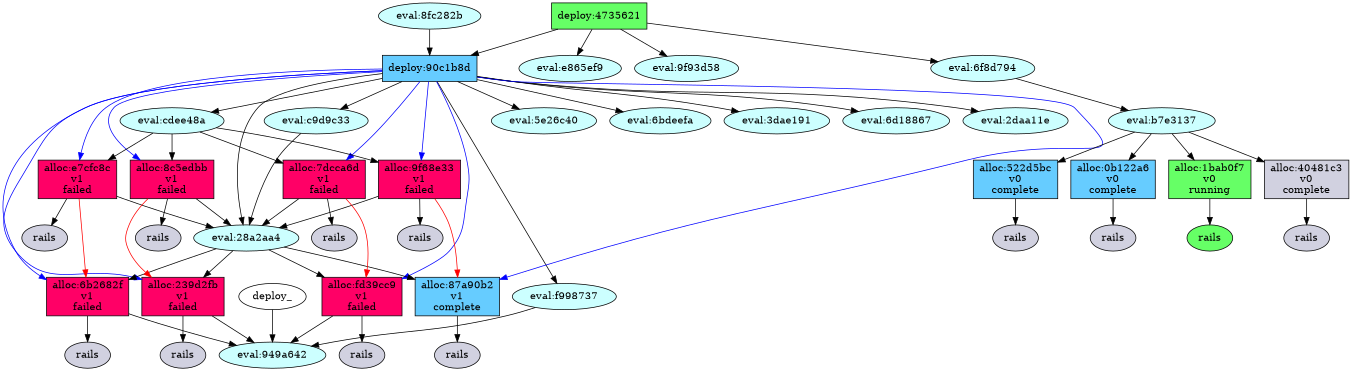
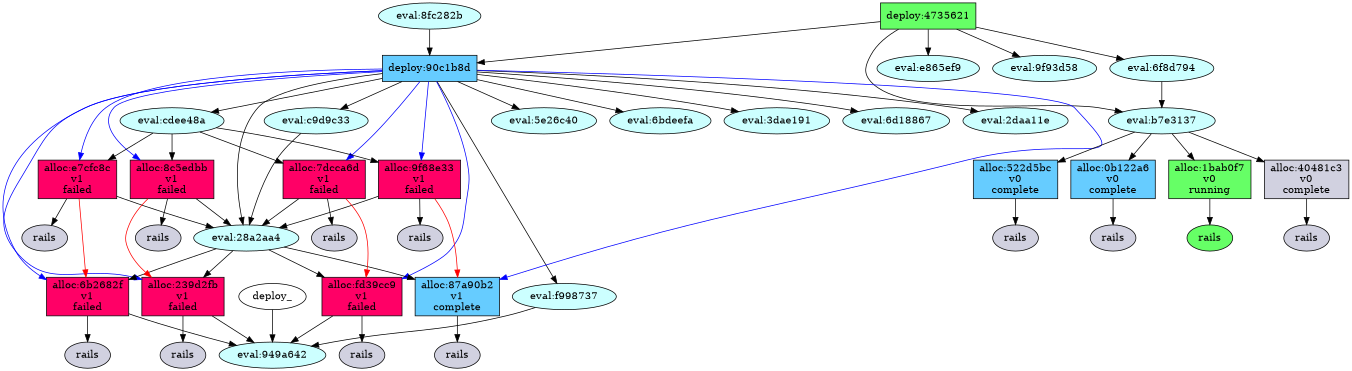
  digraph {
    node [fillcolor="#ccffff" style=filled]
    n1 [fillcolor="#66ff66" label="deploy:4735621" shape=box]
    n2 [fillcolor="#66ccff" label="deploy:90c1b8d" shape=box]
    n3 [label="eval:6f8d794"]
    n4 [label="eval:b7e3137"]
    n5 [label="eval:e865ef9"]
    n6 [label="eval:9f93d58"]
    n7 [label="eval:cdee48a"]
    n8 [label="eval:5e26c40"]
    n9 [label="eval:6bdeefa"]
    n10 [label="eval:c9d9c33"]
    n11 [label="eval:28a2aa4"]
    n12 [label="eval:3dae191"]
    n13 [label="eval:6d18867"]
    n14 [label="eval:2daa11e"]
    n15 [label="eval:f998737"]
    n16 [fillcolor="#ff0066" label="alloc:9f68e33\nv1\nfailed" shape=box]
    n17 [fillcolor="#ff0066" label="alloc:e7cfc8c\nv1\nfailed" shape=box]
    n18 [fillcolor="#ff0066" label="alloc:7dcca6d\nv1\nfailed" shape=box]
    n19 [fillcolor="#ff0066" label="alloc:8c5edbb\nv1\nfailed" shape=box]
    n20 [fillcolor="#ff0066" label="alloc:239d2fb\nv1\nfailed" shape=box]
    n21 [fillcolor="#66ccff" label="alloc:87a90b2\nv1\ncomplete" shape=box]
    n22 [fillcolor="#ff0066" label="alloc:6b2682f\nv1\nfailed" shape=box]
    n23 [fillcolor="#ff0066" label="alloc:fd39cc9\nv1\nfailed" shape=box]
    n24 [fillcolor="#66ccff" label="alloc:0b122a6\nv0\ncomplete" shape=box]
    n25 [fillcolor="#66ff66" label="alloc:1bab0f7\nv0\nrunning" shape=box]
    n26 [fillcolor="#d1d1e0" label="alloc:40481c3\nv0\ncomplete" shape=box]
    n27 [fillcolor="#66ccff" label="alloc:522d5bc\nv0\ncomplete" shape=box]
    n28 [label="eval:8fc282b"]
    n29 [label="eval:949a642"]
    n30 [fillcolor="#d1d1e0" label=rails]
    n31 [fillcolor="#d1d1e0" label=rails]
    n32 [fillcolor="#d1d1e0" label=rails]
    n33 [fillcolor="#d1d1e0" label=rails]
    n34 [fillcolor="#d1d1e0" label=rails]
    n35 [fillcolor="#d1d1e0" label=rails]
    n36 [fillcolor="#d1d1e0" label=rails]
    n37 [fillcolor="#d1d1e0" label=rails]
    n38 [fillcolor="#d1d1e0" label=rails]
    n39 [fillcolor="#66ff66" label=rails]
    n40 [fillcolor="#d1d1e0" label=rails]
    n41 [fillcolor="#d1d1e0" label=rails]
    deploy_ [fillcolor="" style=""]
    n1 -> n2
    n1 -> n3
+   n1 -> n4
    n1 -> n5
    n1 -> n6
    n2 -> n7
    n2 -> n8
    n2 -> n9
    n2 -> n10
    n2 -> n11
    n2 -> n12
    n2 -> n13
    n2 -> n14
    n2 -> n15
    n2 -> n16 [color=blue]
    n2 -> n17 [color=blue]
    n2 -> n18 [color=blue]
    n2 -> n19 [color=blue]
    n2 -> n20 [color=blue]
    n2 -> n21 [color=blue]
    n2 -> n22 [color=blue]
    n2 -> n23 [color=blue]
    n3 -> n4
    n4 -> n24
    n4 -> n25
    n4 -> n26
    n4 -> n27
    n7 -> n16
    n7 -> n17
    n7 -> n18
    n7 -> n19
    n10 -> n11
    n11 -> n20
    n11 -> n21
    n11 -> n22
    n11 -> n23
    n15 -> n29
    n16 -> n11
    n16 -> n21 [color=red]
    n16 -> n30
    n17 -> n11
    n17 -> n22 [color=red]
    n17 -> n31
    n18 -> n11
    n18 -> n23 [color=red]
    n18 -> n32
    n19 -> n11
    n19 -> n20 [color=red]
    n19 -> n33
    n20 -> n29
    n20 -> n34
    n21 -> n35
    n22 -> n29
    n22 -> n36
    n23 -> n29
    n23 -> n37
    n24 -> n38
    n25 -> n39
    n26 -> n40
    n27 -> n41
    n28 -> n2
    deploy_ -> n29
  }
